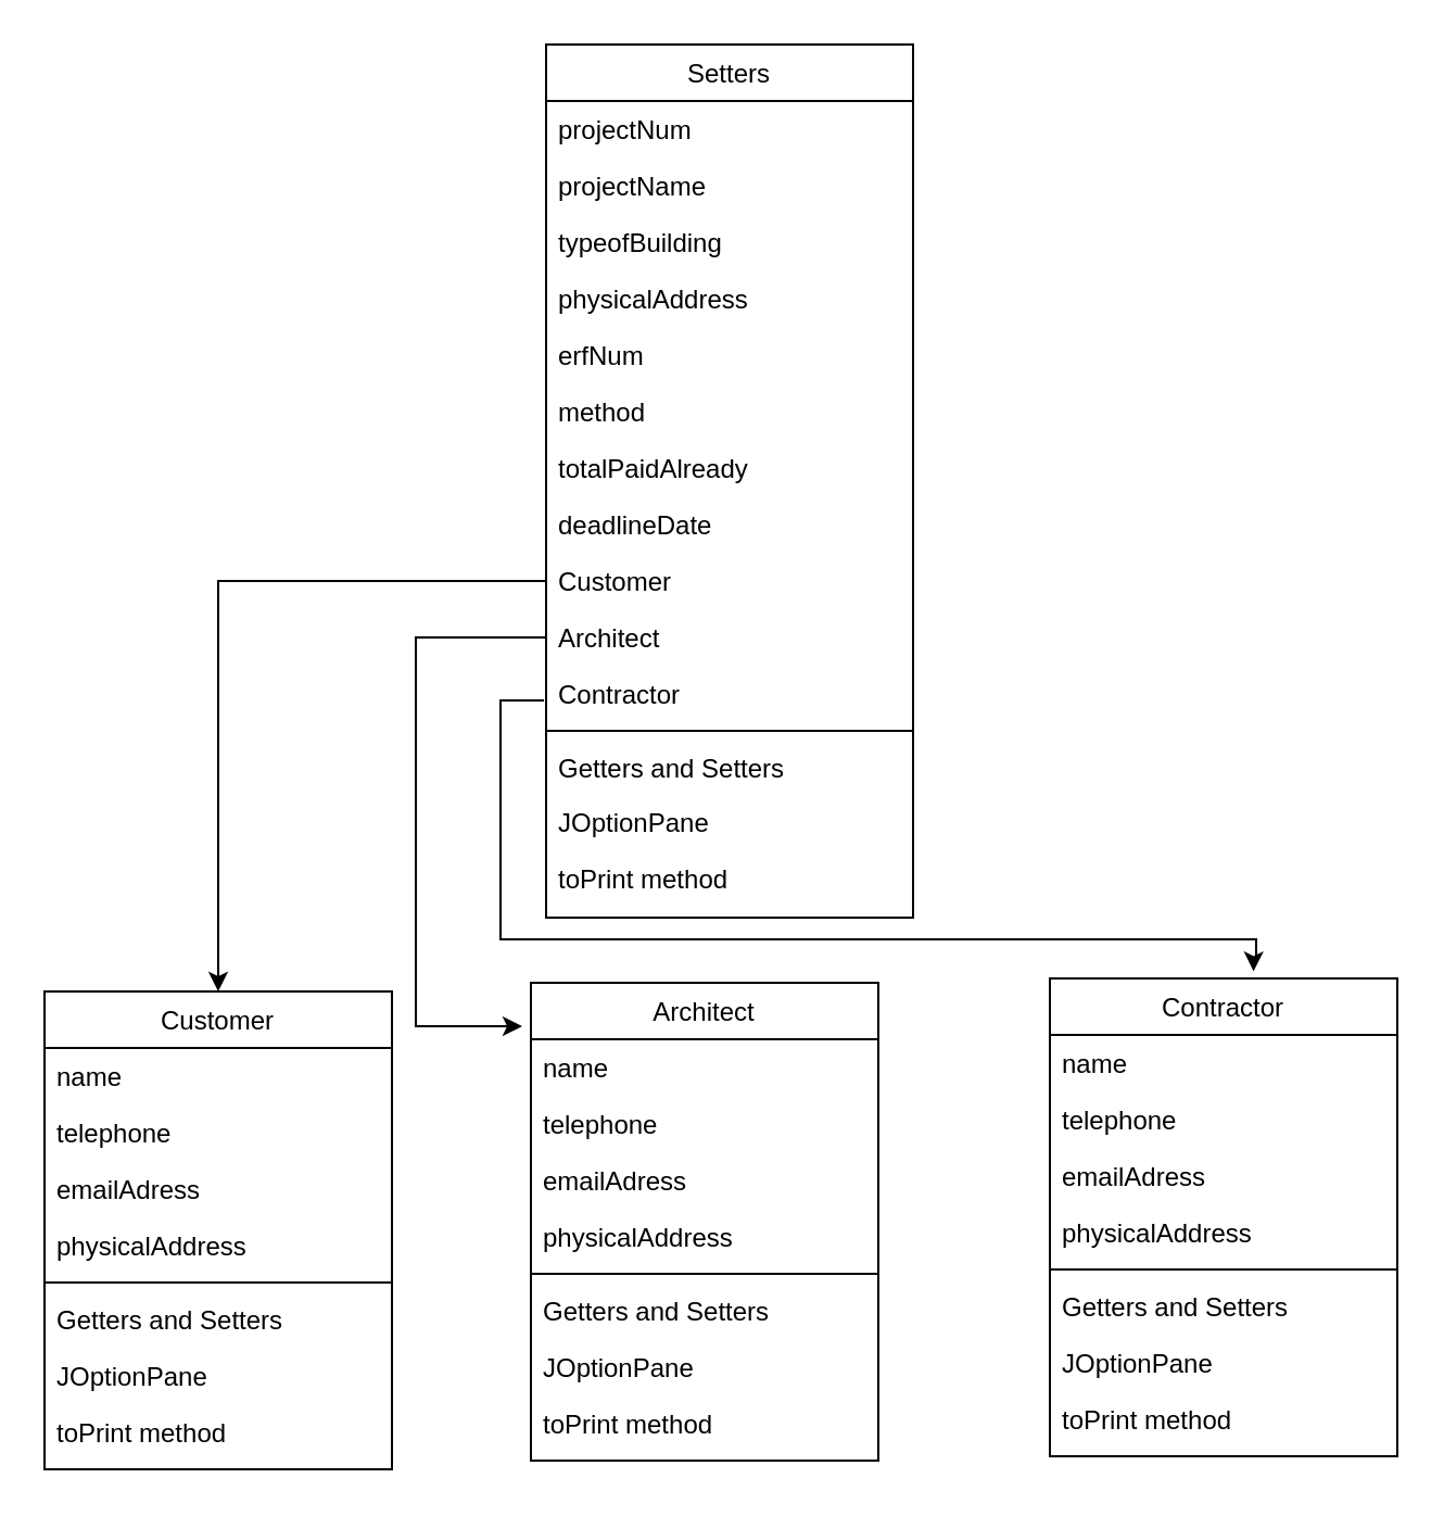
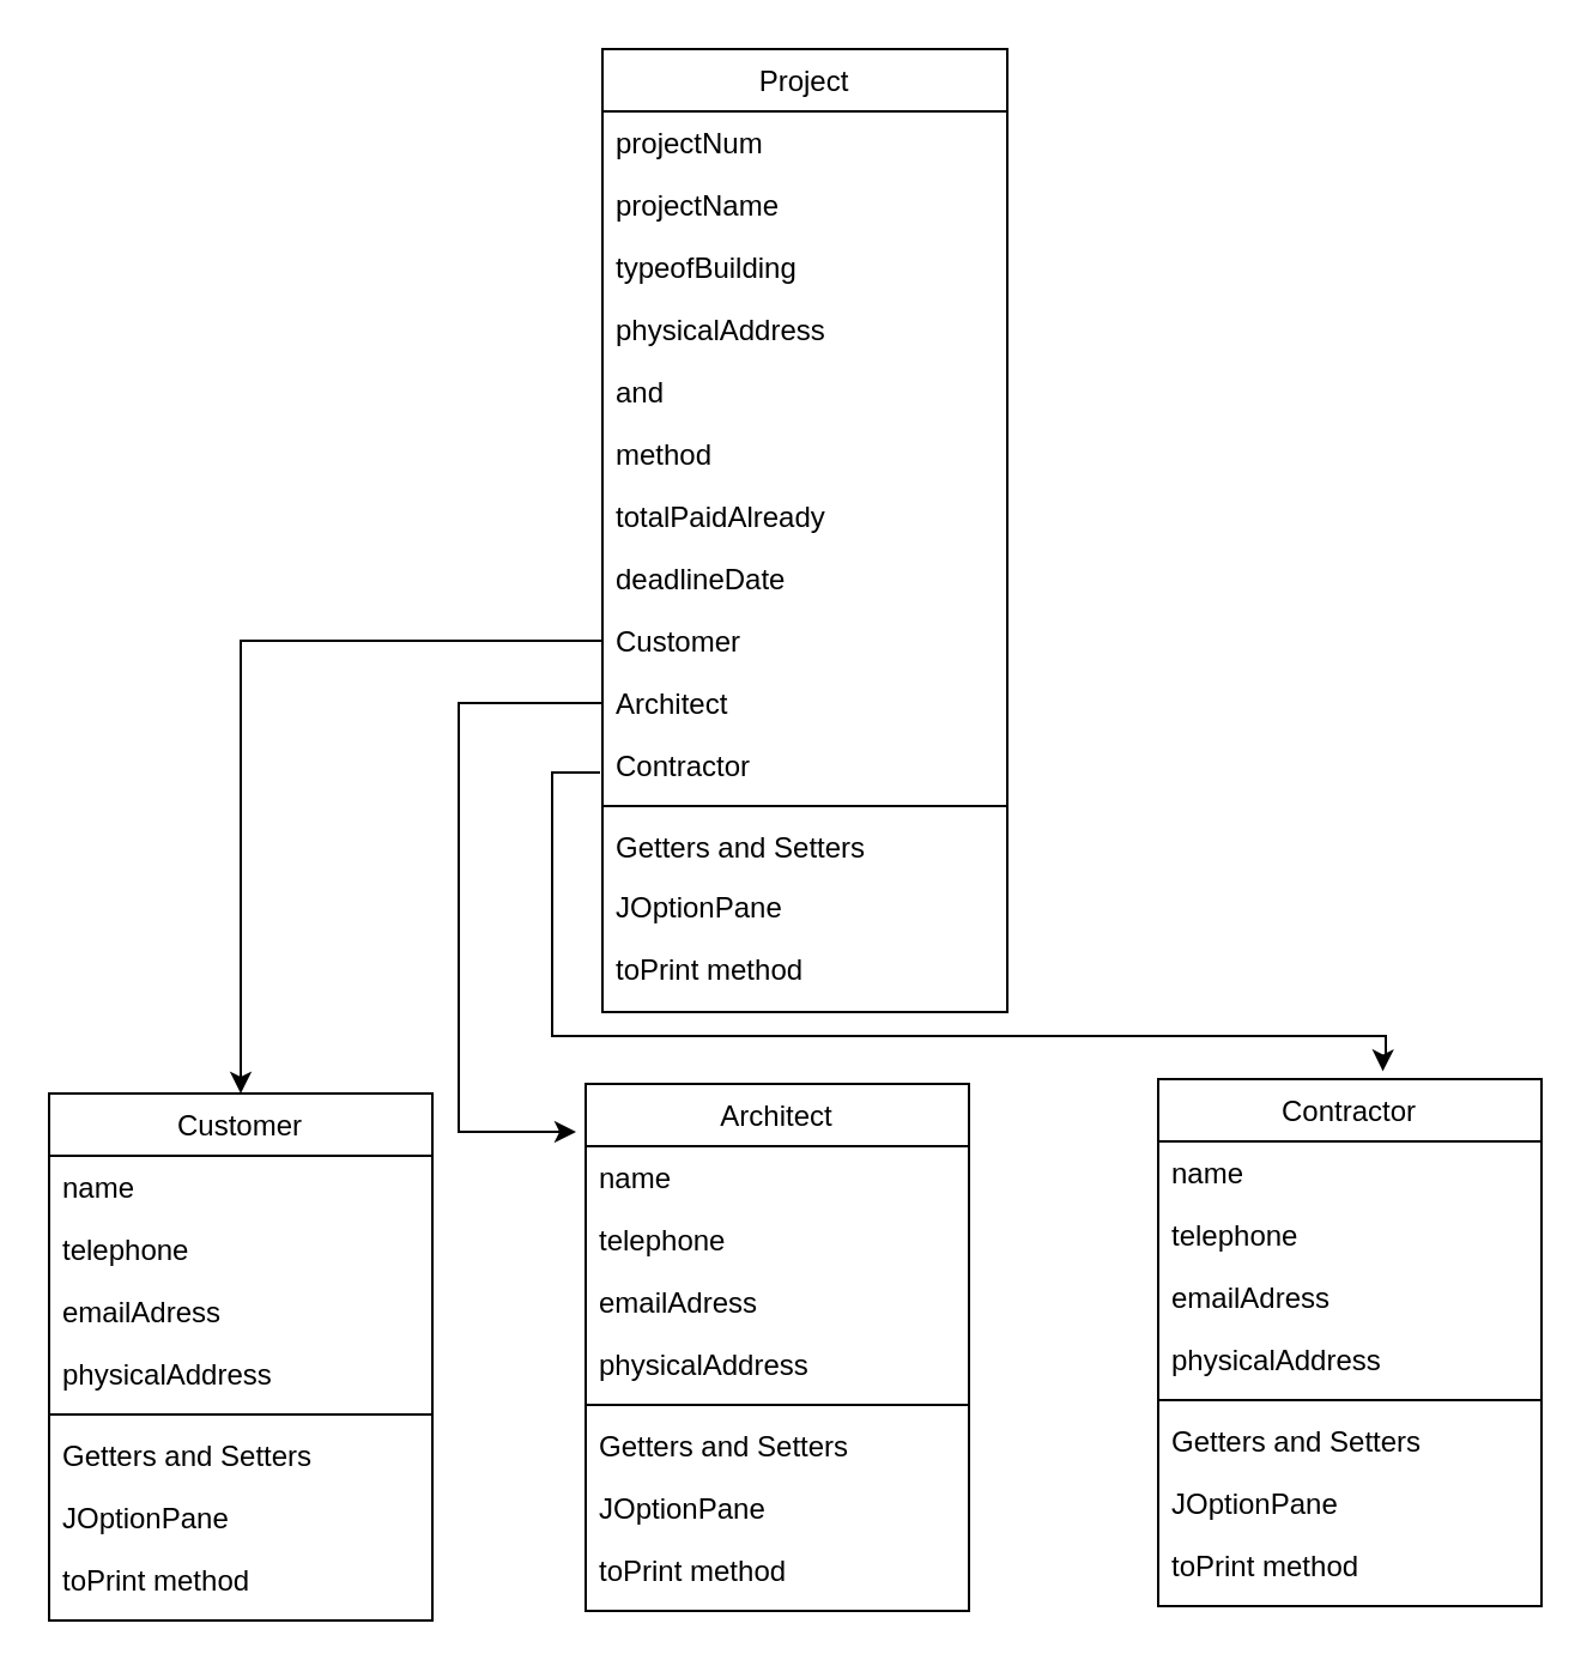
  <mxCell id="0" />
  <mxCell id="1" parent="0" />
  <mxCell id="2" value="Customer" style="swimlane;fontStyle=0;align=center;verticalAlign=top;childLayout=stackLayout;horizontal=1;startSize=26;horizontalStack=0;resizeParent=1;resizeLast=0;collapsible=1;marginBottom=0;rounded=0;shadow=0;strokeWidth=1;" parent="1" vertex="1"><mxGeometry x="20" y="456" width="160" height="220" as="geometry"><mxRectangle x="550" y="140" width="160" height="26" as="alternateBounds" /></mxGeometry></mxCell>
  <mxCell id="3" value="name" style="text;align=left;verticalAlign=top;spacingLeft=4;spacingRight=4;overflow=hidden;rotatable=0;points=[[0,0.5],[1,0.5]];portConstraint=eastwest;" parent="2" vertex="1"><mxGeometry y="26" width="160" height="26" as="geometry" /></mxCell>
  <mxCell id="4" value="telephone" style="text;align=left;verticalAlign=top;spacingLeft=4;spacingRight=4;overflow=hidden;rotatable=0;points=[[0,0.5],[1,0.5]];portConstraint=eastwest;rounded=0;shadow=0;html=0;" parent="2" vertex="1"><mxGeometry y="52" width="160" height="26" as="geometry" /></mxCell>
  <mxCell id="5" value="emailAdress" style="text;align=left;verticalAlign=top;spacingLeft=4;spacingRight=4;overflow=hidden;rotatable=0;points=[[0,0.5],[1,0.5]];portConstraint=eastwest;rounded=0;shadow=0;html=0;" parent="2" vertex="1"><mxGeometry y="78" width="160" height="26" as="geometry" /></mxCell>
  <mxCell id="6" value="physicalAddress" style="text;align=left;verticalAlign=top;spacingLeft=4;spacingRight=4;overflow=hidden;rotatable=0;points=[[0,0.5],[1,0.5]];portConstraint=eastwest;rounded=0;shadow=0;html=0;" parent="2" vertex="1"><mxGeometry y="104" width="160" height="26" as="geometry" /></mxCell>
  <mxCell id="7" value="" style="line;html=1;strokeWidth=1;align=left;verticalAlign=middle;spacingTop=-1;spacingLeft=3;spacingRight=3;rotatable=0;labelPosition=right;points=[];portConstraint=eastwest;" parent="2" vertex="1"><mxGeometry y="130" width="160" height="8" as="geometry" /></mxCell>
  <mxCell id="8" value="Getters and Setters" style="text;align=left;verticalAlign=top;spacingLeft=4;spacingRight=4;overflow=hidden;rotatable=0;points=[[0,0.5],[1,0.5]];portConstraint=eastwest;" parent="2" vertex="1"><mxGeometry y="138" width="160" height="26" as="geometry" /></mxCell>
  <mxCell id="9" value="JOptionPane" style="text;align=left;verticalAlign=top;spacingLeft=4;spacingRight=4;overflow=hidden;rotatable=0;points=[[0,0.5],[1,0.5]];portConstraint=eastwest;" parent="2" vertex="1"><mxGeometry y="164" width="160" height="26" as="geometry" /></mxCell>
  <mxCell id="10" value="toPrint method" style="text;align=left;verticalAlign=top;spacingLeft=4;spacingRight=4;overflow=hidden;rotatable=0;points=[[0,0.5],[1,0.5]];portConstraint=eastwest;" parent="2" vertex="1"><mxGeometry y="190" width="160" height="26" as="geometry" /></mxCell>
- <mxCell id="11" value="Setters" style="swimlane;fontStyle=0;align=center;verticalAlign=top;childLayout=stackLayout;horizontal=1;startSize=26;horizontalStack=0;resizeParent=1;resizeLast=0;collapsible=1;marginBottom=0;rounded=0;shadow=0;strokeWidth=1;" parent="1" vertex="1"><mxGeometry x="251" y="20" width="169" height="402" as="geometry"><mxRectangle x="550" y="140" width="160" height="26" as="alternateBounds" /></mxGeometry></mxCell>
+ <mxCell id="11" value="Project" style="swimlane;fontStyle=0;align=center;verticalAlign=top;childLayout=stackLayout;horizontal=1;startSize=26;horizontalStack=0;resizeParent=1;resizeLast=0;collapsible=1;marginBottom=0;rounded=0;shadow=0;strokeWidth=1;" parent="1" vertex="1"><mxGeometry x="251" y="20" width="169" height="402" as="geometry"><mxRectangle x="550" y="140" width="160" height="26" as="alternateBounds" /></mxGeometry></mxCell>
  <mxCell id="12" value="projectNum" style="text;align=left;verticalAlign=top;spacingLeft=4;spacingRight=4;overflow=hidden;rotatable=0;points=[[0,0.5],[1,0.5]];portConstraint=eastwest;" parent="11" vertex="1"><mxGeometry y="26" width="169" height="26" as="geometry" /></mxCell>
  <mxCell id="13" value="projectName" style="text;align=left;verticalAlign=top;spacingLeft=4;spacingRight=4;overflow=hidden;rotatable=0;points=[[0,0.5],[1,0.5]];portConstraint=eastwest;rounded=0;shadow=0;html=0;" parent="11" vertex="1"><mxGeometry y="52" width="169" height="26" as="geometry" /></mxCell>
  <mxCell id="14" value="typeofBuilding" style="text;align=left;verticalAlign=top;spacingLeft=4;spacingRight=4;overflow=hidden;rotatable=0;points=[[0,0.5],[1,0.5]];portConstraint=eastwest;rounded=0;shadow=0;html=0;" parent="11" vertex="1"><mxGeometry y="78" width="169" height="26" as="geometry" /></mxCell>
  <mxCell id="15" value="physicalAddress" style="text;align=left;verticalAlign=top;spacingLeft=4;spacingRight=4;overflow=hidden;rotatable=0;points=[[0,0.5],[1,0.5]];portConstraint=eastwest;rounded=0;shadow=0;html=0;" parent="11" vertex="1"><mxGeometry y="104" width="169" height="26" as="geometry" /></mxCell>
- <mxCell id="16" value="erfNum" style="text;align=left;verticalAlign=top;spacingLeft=4;spacingRight=4;overflow=hidden;rotatable=0;points=[[0,0.5],[1,0.5]];portConstraint=eastwest;rounded=0;shadow=0;html=0;" parent="11" vertex="1"><mxGeometry y="130" width="169" height="26" as="geometry" /></mxCell>
+ <mxCell id="16" value="and" style="text;align=left;verticalAlign=top;spacingLeft=4;spacingRight=4;overflow=hidden;rotatable=0;points=[[0,0.5],[1,0.5]];portConstraint=eastwest;rounded=0;shadow=0;html=0;" parent="11" vertex="1"><mxGeometry y="130" width="169" height="26" as="geometry" /></mxCell>
  <mxCell id="17" value="method" style="text;align=left;verticalAlign=top;spacingLeft=4;spacingRight=4;overflow=hidden;rotatable=0;points=[[0,0.5],[1,0.5]];portConstraint=eastwest;" parent="11" vertex="1"><mxGeometry y="156" width="169" height="26" as="geometry" /></mxCell>
  <mxCell id="18" value="totalPaidAlready" style="text;align=left;verticalAlign=top;spacingLeft=4;spacingRight=4;overflow=hidden;rotatable=0;points=[[0,0.5],[1,0.5]];portConstraint=eastwest;" parent="11" vertex="1"><mxGeometry y="182" width="169" height="26" as="geometry" /></mxCell>
  <mxCell id="19" value="deadlineDate" style="text;align=left;verticalAlign=top;spacingLeft=4;spacingRight=4;overflow=hidden;rotatable=0;points=[[0,0.5],[1,0.5]];portConstraint=eastwest;" parent="11" vertex="1"><mxGeometry y="208" width="169" height="26" as="geometry" /></mxCell>
  <mxCell id="20" value="Customer" style="text;align=left;verticalAlign=top;spacingLeft=4;spacingRight=4;overflow=hidden;rotatable=0;points=[[0,0.5],[1,0.5]];portConstraint=eastwest;" parent="11" vertex="1"><mxGeometry y="234" width="169" height="26" as="geometry" /></mxCell>
  <mxCell id="21" value="Architect" style="text;align=left;verticalAlign=top;spacingLeft=4;spacingRight=4;overflow=hidden;rotatable=0;points=[[0,0.5],[1,0.5]];portConstraint=eastwest;" parent="11" vertex="1"><mxGeometry y="260" width="169" height="26" as="geometry" /></mxCell>
  <mxCell id="22" value="Contractor" style="text;align=left;verticalAlign=top;spacingLeft=4;spacingRight=4;overflow=hidden;rotatable=0;points=[[0,0.5],[1,0.5]];portConstraint=eastwest;" vertex="1" parent="11"><mxGeometry y="286" width="169" height="26" as="geometry" /></mxCell>
  <mxCell id="23" value="" style="line;html=1;strokeWidth=1;align=left;verticalAlign=middle;spacingTop=-1;spacingLeft=3;spacingRight=3;rotatable=0;labelPosition=right;points=[];portConstraint=eastwest;" parent="11" vertex="1"><mxGeometry y="312" width="169" height="8" as="geometry" /></mxCell>
  <mxCell id="24" value="Getters and Setters" style="text;align=left;verticalAlign=top;spacingLeft=4;spacingRight=4;overflow=hidden;rotatable=0;points=[[0,0.5],[1,0.5]];portConstraint=eastwest;" parent="11" vertex="1"><mxGeometry y="320" width="169" height="25" as="geometry" /></mxCell>
  <mxCell id="25" value="JOptionPane" style="text;align=left;verticalAlign=top;spacingLeft=4;spacingRight=4;overflow=hidden;rotatable=0;points=[[0,0.5],[1,0.5]];portConstraint=eastwest;" parent="11" vertex="1"><mxGeometry y="345" width="169" height="26" as="geometry" /></mxCell>
  <mxCell id="26" value="toPrint method" style="text;align=left;verticalAlign=top;spacingLeft=4;spacingRight=4;overflow=hidden;rotatable=0;points=[[0,0.5],[1,0.5]];portConstraint=eastwest;" parent="11" vertex="1"><mxGeometry y="371" width="169" height="26" as="geometry" /></mxCell>
  <mxCell id="27" value="Architect" style="swimlane;fontStyle=0;align=center;verticalAlign=top;childLayout=stackLayout;horizontal=1;startSize=26;horizontalStack=0;resizeParent=1;resizeLast=0;collapsible=1;marginBottom=0;rounded=0;shadow=0;strokeWidth=1;" parent="1" vertex="1"><mxGeometry x="244" y="452" width="160" height="220" as="geometry"><mxRectangle x="550" y="140" width="160" height="26" as="alternateBounds" /></mxGeometry></mxCell>
  <mxCell id="28" value="name" style="text;align=left;verticalAlign=top;spacingLeft=4;spacingRight=4;overflow=hidden;rotatable=0;points=[[0,0.5],[1,0.5]];portConstraint=eastwest;" parent="27" vertex="1"><mxGeometry y="26" width="160" height="26" as="geometry" /></mxCell>
  <mxCell id="29" value="telephone" style="text;align=left;verticalAlign=top;spacingLeft=4;spacingRight=4;overflow=hidden;rotatable=0;points=[[0,0.5],[1,0.5]];portConstraint=eastwest;rounded=0;shadow=0;html=0;" parent="27" vertex="1"><mxGeometry y="52" width="160" height="26" as="geometry" /></mxCell>
  <mxCell id="30" value="emailAdress" style="text;align=left;verticalAlign=top;spacingLeft=4;spacingRight=4;overflow=hidden;rotatable=0;points=[[0,0.5],[1,0.5]];portConstraint=eastwest;rounded=0;shadow=0;html=0;" parent="27" vertex="1"><mxGeometry y="78" width="160" height="26" as="geometry" /></mxCell>
  <mxCell id="31" value="physicalAddress" style="text;align=left;verticalAlign=top;spacingLeft=4;spacingRight=4;overflow=hidden;rotatable=0;points=[[0,0.5],[1,0.5]];portConstraint=eastwest;rounded=0;shadow=0;html=0;" parent="27" vertex="1"><mxGeometry y="104" width="160" height="26" as="geometry" /></mxCell>
  <mxCell id="32" value="" style="line;html=1;strokeWidth=1;align=left;verticalAlign=middle;spacingTop=-1;spacingLeft=3;spacingRight=3;rotatable=0;labelPosition=right;points=[];portConstraint=eastwest;" parent="27" vertex="1"><mxGeometry y="130" width="160" height="8" as="geometry" /></mxCell>
  <mxCell id="33" value="Getters and Setters" style="text;align=left;verticalAlign=top;spacingLeft=4;spacingRight=4;overflow=hidden;rotatable=0;points=[[0,0.5],[1,0.5]];portConstraint=eastwest;" parent="27" vertex="1"><mxGeometry y="138" width="160" height="26" as="geometry" /></mxCell>
  <mxCell id="34" value="JOptionPane" style="text;align=left;verticalAlign=top;spacingLeft=4;spacingRight=4;overflow=hidden;rotatable=0;points=[[0,0.5],[1,0.5]];portConstraint=eastwest;" parent="27" vertex="1"><mxGeometry y="164" width="160" height="26" as="geometry" /></mxCell>
  <mxCell id="35" value="toPrint method" style="text;align=left;verticalAlign=top;spacingLeft=4;spacingRight=4;overflow=hidden;rotatable=0;points=[[0,0.5],[1,0.5]];portConstraint=eastwest;" parent="27" vertex="1"><mxGeometry y="190" width="160" height="26" as="geometry" /></mxCell>
  <mxCell id="36" value="Contractor&#10;" style="swimlane;fontStyle=0;align=center;verticalAlign=top;childLayout=stackLayout;horizontal=1;startSize=26;horizontalStack=0;resizeParent=1;resizeLast=0;collapsible=1;marginBottom=0;rounded=0;shadow=0;strokeWidth=1;" parent="1" vertex="1"><mxGeometry x="483" y="450" width="160" height="220" as="geometry"><mxRectangle x="573" y="448" width="160" height="26" as="alternateBounds" /></mxGeometry></mxCell>
  <mxCell id="37" value="name" style="text;align=left;verticalAlign=top;spacingLeft=4;spacingRight=4;overflow=hidden;rotatable=0;points=[[0,0.5],[1,0.5]];portConstraint=eastwest;" parent="36" vertex="1"><mxGeometry y="26" width="160" height="26" as="geometry" /></mxCell>
  <mxCell id="38" value="telephone" style="text;align=left;verticalAlign=top;spacingLeft=4;spacingRight=4;overflow=hidden;rotatable=0;points=[[0,0.5],[1,0.5]];portConstraint=eastwest;rounded=0;shadow=0;html=0;" parent="36" vertex="1"><mxGeometry y="52" width="160" height="26" as="geometry" /></mxCell>
  <mxCell id="39" value="emailAdress" style="text;align=left;verticalAlign=top;spacingLeft=4;spacingRight=4;overflow=hidden;rotatable=0;points=[[0,0.5],[1,0.5]];portConstraint=eastwest;rounded=0;shadow=0;html=0;" parent="36" vertex="1"><mxGeometry y="78" width="160" height="26" as="geometry" /></mxCell>
  <mxCell id="40" value="physicalAddress" style="text;align=left;verticalAlign=top;spacingLeft=4;spacingRight=4;overflow=hidden;rotatable=0;points=[[0,0.5],[1,0.5]];portConstraint=eastwest;rounded=0;shadow=0;html=0;" parent="36" vertex="1"><mxGeometry y="104" width="160" height="26" as="geometry" /></mxCell>
  <mxCell id="41" value="" style="line;html=1;strokeWidth=1;align=left;verticalAlign=middle;spacingTop=-1;spacingLeft=3;spacingRight=3;rotatable=0;labelPosition=right;points=[];portConstraint=eastwest;" parent="36" vertex="1"><mxGeometry y="130" width="160" height="8" as="geometry" /></mxCell>
  <mxCell id="42" value="Getters and Setters" style="text;align=left;verticalAlign=top;spacingLeft=4;spacingRight=4;overflow=hidden;rotatable=0;points=[[0,0.5],[1,0.5]];portConstraint=eastwest;" parent="36" vertex="1"><mxGeometry y="138" width="160" height="26" as="geometry" /></mxCell>
  <mxCell id="43" value="JOptionPane" style="text;align=left;verticalAlign=top;spacingLeft=4;spacingRight=4;overflow=hidden;rotatable=0;points=[[0,0.5],[1,0.5]];portConstraint=eastwest;" parent="36" vertex="1"><mxGeometry y="164" width="160" height="26" as="geometry" /></mxCell>
  <mxCell id="44" value="toPrint method" style="text;align=left;verticalAlign=top;spacingLeft=4;spacingRight=4;overflow=hidden;rotatable=0;points=[[0,0.5],[1,0.5]];portConstraint=eastwest;" parent="36" vertex="1"><mxGeometry y="190" width="160" height="26" as="geometry" /></mxCell>
  <mxCell id="45" style="edgeStyle=orthogonalEdgeStyle;rounded=0;orthogonalLoop=1;jettySize=auto;html=1;entryX=0.586;entryY=-0.015;entryDx=0;entryDy=0;entryPerimeter=0;" parent="1" target="36" edge="1"><mxGeometry relative="1" as="geometry"><mxPoint x="578" y="442" as="targetPoint" /><mxPoint x="250" y="322" as="sourcePoint" /><Array as="points"><mxPoint x="230" y="322" /><mxPoint x="230" y="432" /><mxPoint x="578" y="432" /><mxPoint x="578" y="442" /><mxPoint x="577" y="442" /></Array></mxGeometry></mxCell>
  <mxCell id="46" style="edgeStyle=orthogonalEdgeStyle;rounded=0;orthogonalLoop=1;jettySize=auto;html=1;exitX=0;exitY=0.5;exitDx=0;exitDy=0;" parent="1" edge="1"><mxGeometry relative="1" as="geometry"><mxPoint x="100" y="456" as="targetPoint" /><mxPoint x="251" y="267" as="sourcePoint" /><Array as="points"><mxPoint x="100" y="267" /></Array></mxGeometry></mxCell>
  <mxCell id="47" style="edgeStyle=orthogonalEdgeStyle;rounded=0;orthogonalLoop=1;jettySize=auto;html=1;" parent="1" edge="1"><mxGeometry relative="1" as="geometry"><mxPoint x="240" y="472" as="targetPoint" /><mxPoint x="251" y="293" as="sourcePoint" /><Array as="points"><mxPoint x="191" y="293" /><mxPoint x="191" y="472" /><mxPoint x="221" y="472" /></Array></mxGeometry></mxCell>
